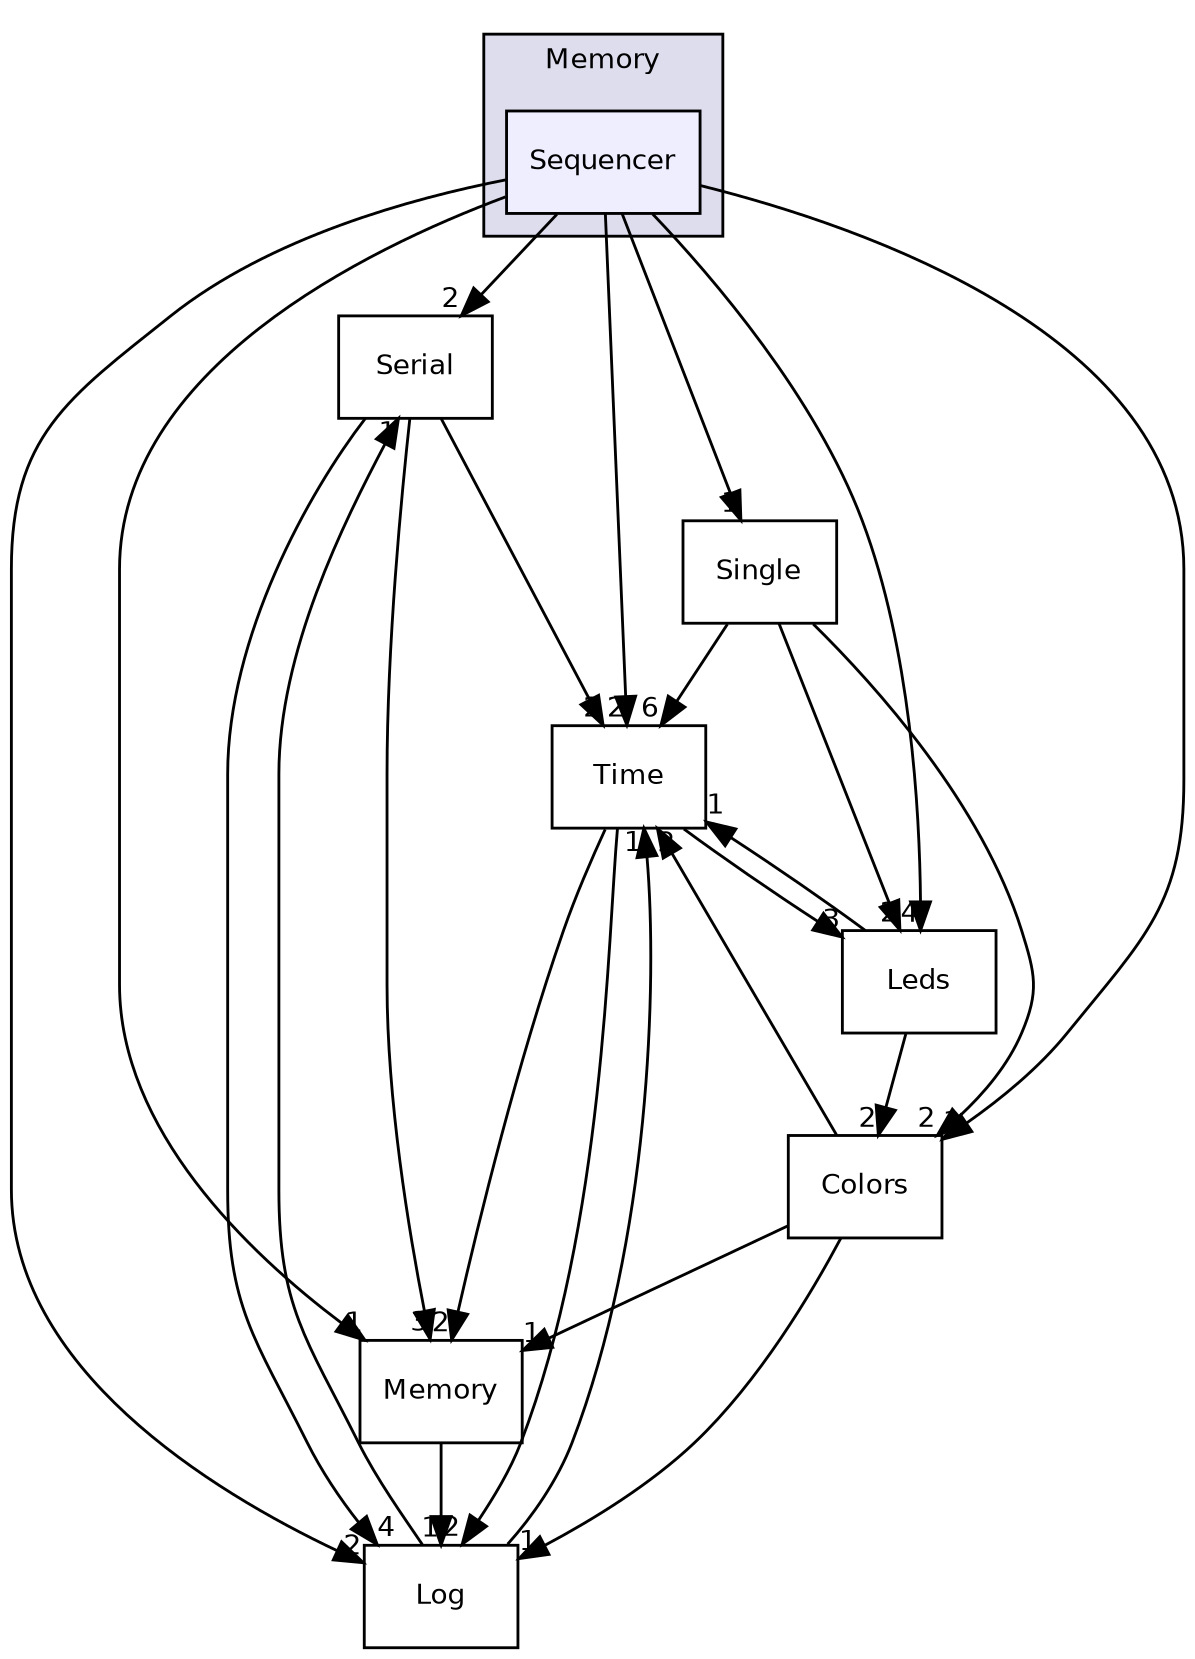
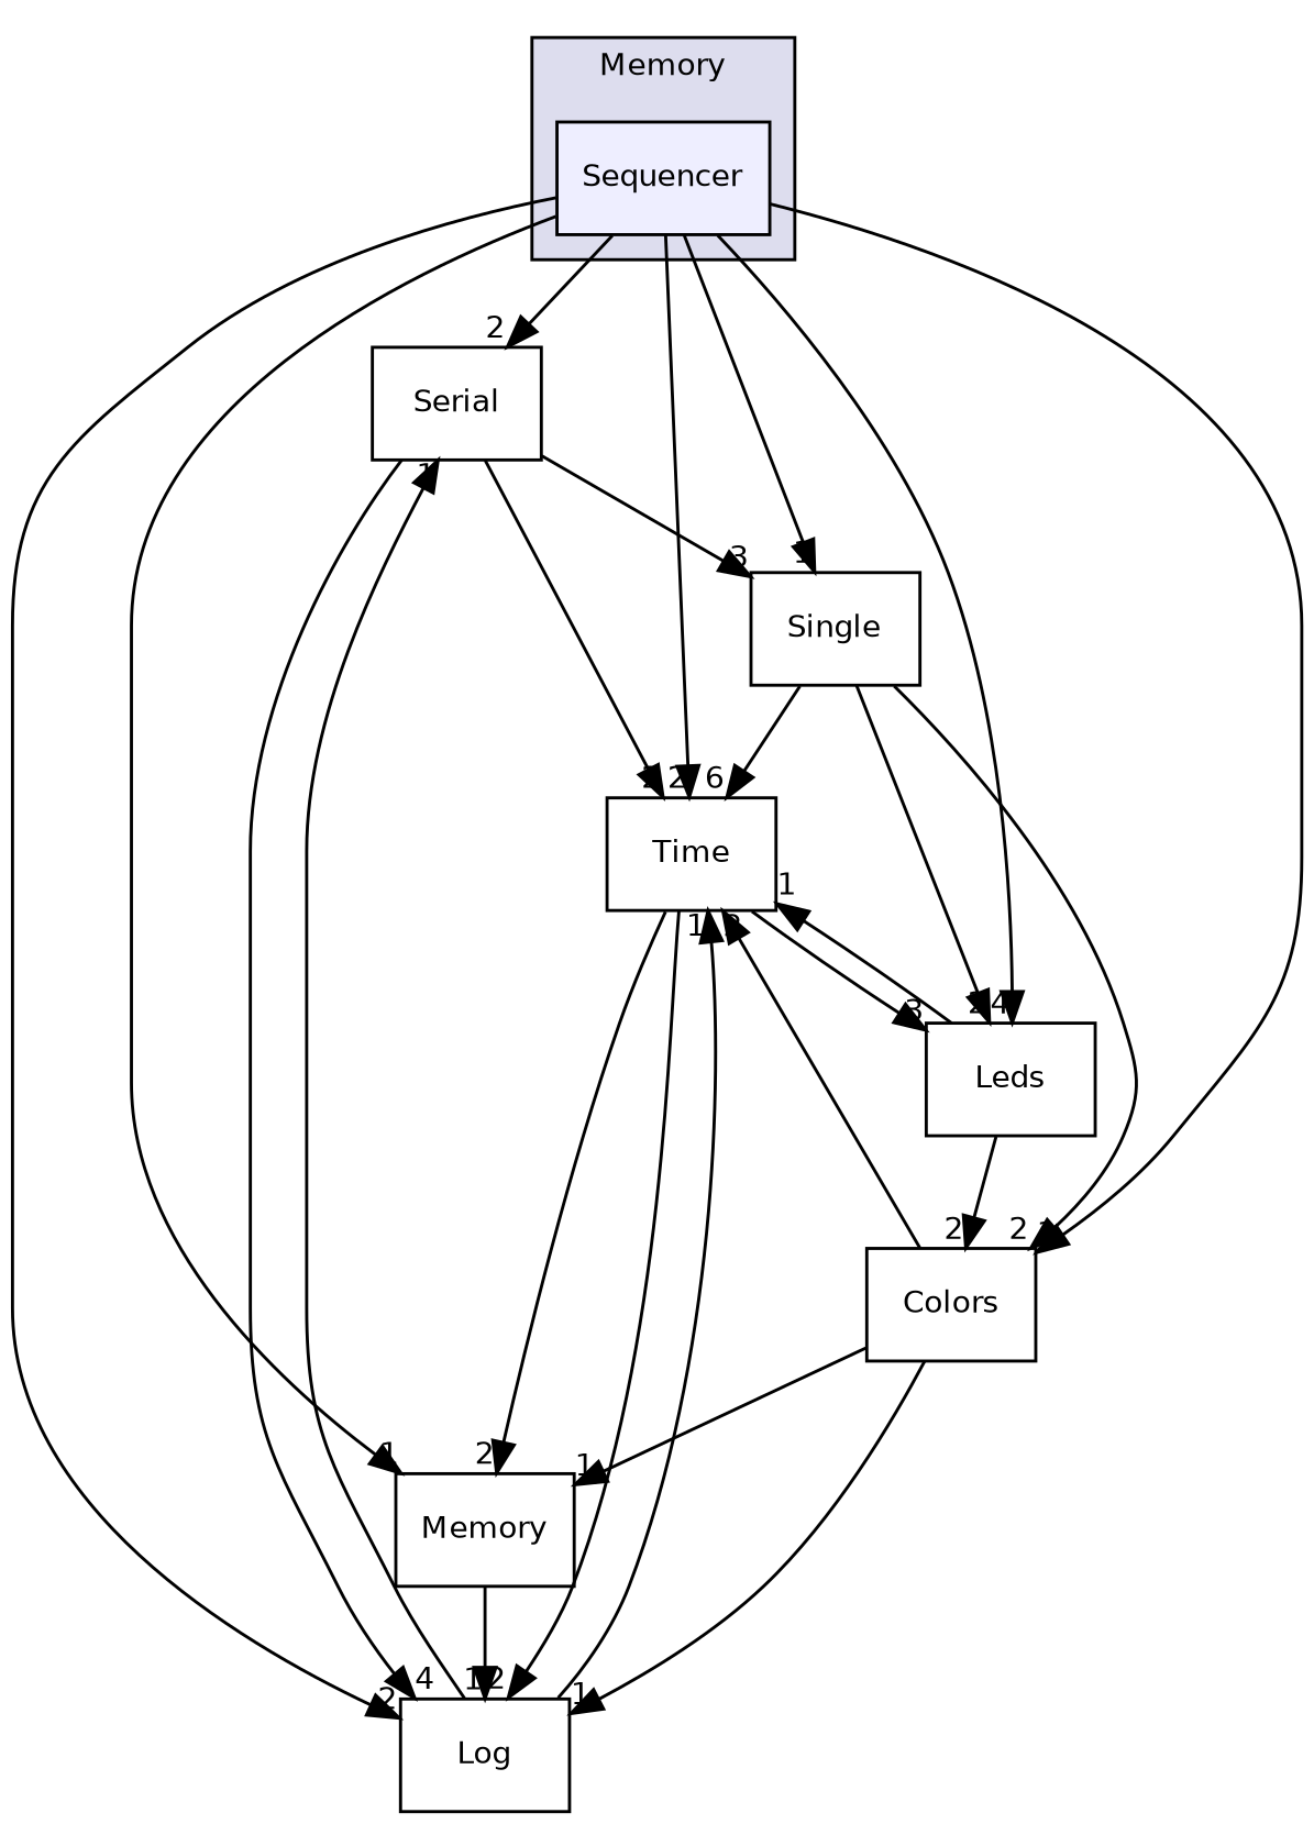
  digraph {
    compound=true
    node [fontname=Helvetica fontsize=10 shape=box]
    edge [headlabel=2 labeldistance=1.5 labelfontname=Helvetica labelfontsize=10]
    n1 [fillcolor="#eeeeff" label=Sequencer pencolor=black style=filled]
    n2 [label=Serial]
    n3 [label=Time]
    n4 [label=Log]
    n5 [label=Memory]
    n6 [label=Leds]
    n7 [label=Colors]
    n8 [label=Single]
    subgraph cluster_1 {
      bgcolor="#ddddee"
      fontname=Helvetica
      fontsize=10
      label=Memory
      pencolor=black
      n1
    }
    n1 -> n2
    n1 -> n3
    n1 -> n4
    n1 -> n5 [headlabel=1]
    n1 -> n6 [headlabel=4]
    n1 -> n7 [headlabel=1]
    n1 -> n8 [headlabel=1]
    n2 -> n3
    n2 -> n4 [headlabel=4]
-   n2 -> n5 [headlabel=3]
+   n2 -> n8 [headlabel=3]
    n3 -> n4
    n3 -> n5
    n3 -> n6 [headlabel=3]
    n4 -> n2 [headlabel=1]
    n4 -> n3 [headlabel=1]
    n5 -> n4 [headlabel=1]
    n6 -> n3 [headlabel=1]
    n6 -> n7
    n7 -> n3
    n7 -> n4 [headlabel=1]
    n7 -> n5 [headlabel=1]
    n8 -> n3 [headlabel=6]
    n8 -> n6
    n8 -> n7
  }
